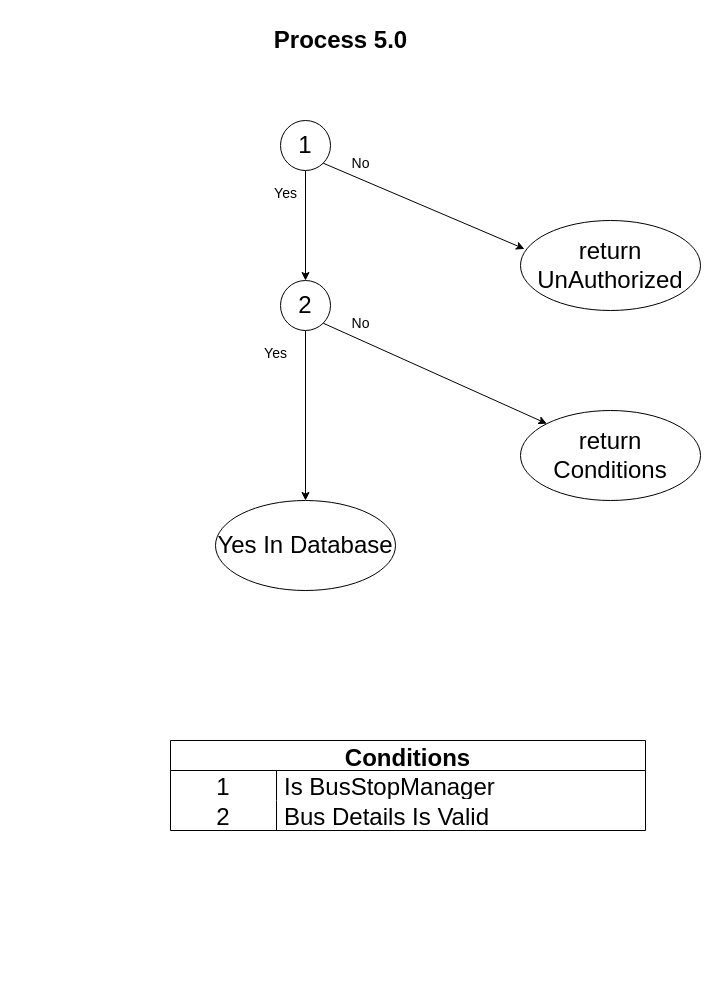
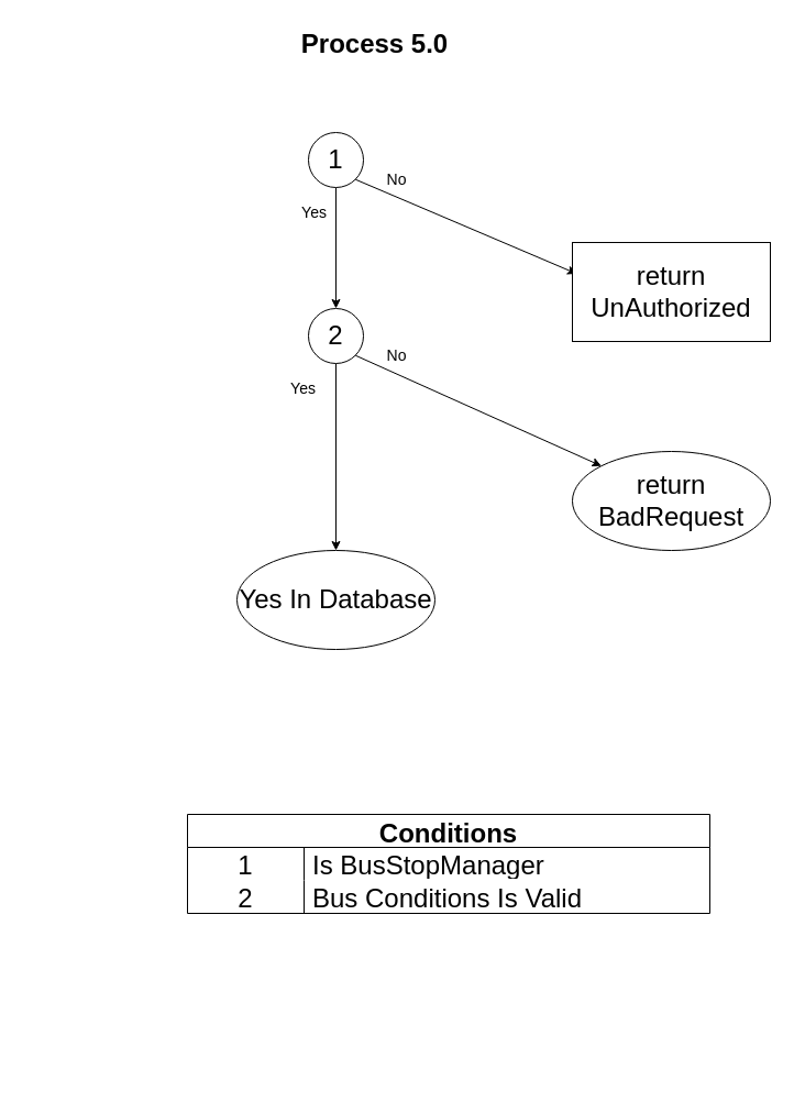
  <mxCell id="0" />
  <mxCell id="1" parent="0" />
  <mxCell id="2" value="Conditions" style="shape=table;startSize=30;container=1;collapsible=0;childLayout=tableLayout;fixedRows=1;rowLines=0;fontStyle=1;fontSize=24;" vertex="1" parent="1"><mxGeometry x="170" y="740" width="475" height="90" as="geometry" /></mxCell>
  <mxCell id="3" value="" style="shape=tableRow;horizontal=0;startSize=0;swimlaneHead=0;swimlaneBody=0;top=0;left=0;bottom=0;right=0;collapsible=0;dropTarget=0;fillColor=none;points=[[0,0.5],[1,0.5]];portConstraint=eastwest;fontSize=24;" vertex="1" parent="2"><mxGeometry y="30" width="475" height="30" as="geometry" /></mxCell>
  <mxCell id="4" value="1" style="shape=partialRectangle;html=1;whiteSpace=wrap;connectable=0;fillColor=none;top=0;left=0;bottom=0;right=0;overflow=hidden;pointerEvents=1;fontSize=24;" vertex="1" parent="3"><mxGeometry width="106" height="30" as="geometry"><mxRectangle width="106" height="30" as="alternateBounds" /></mxGeometry></mxCell>
  <mxCell id="5" value="Is BusStopManager" style="shape=partialRectangle;html=1;whiteSpace=wrap;connectable=0;fillColor=none;top=0;left=0;bottom=0;right=0;align=left;spacingLeft=6;overflow=hidden;fontSize=24;" vertex="1" parent="3"><mxGeometry x="106" width="369" height="30" as="geometry"><mxRectangle width="369" height="30" as="alternateBounds" /></mxGeometry></mxCell>
  <mxCell id="6" value="" style="shape=tableRow;horizontal=0;startSize=0;swimlaneHead=0;swimlaneBody=0;top=0;left=0;bottom=0;right=0;collapsible=0;dropTarget=0;fillColor=none;points=[[0,0.5],[1,0.5]];portConstraint=eastwest;fontSize=24;" vertex="1" parent="2"><mxGeometry y="60" width="475" height="30" as="geometry" /></mxCell>
  <mxCell id="7" value="2" style="shape=partialRectangle;html=1;whiteSpace=wrap;connectable=0;fillColor=none;top=0;left=0;bottom=0;right=0;overflow=hidden;fontSize=24;" vertex="1" parent="6"><mxGeometry width="106" height="30" as="geometry"><mxRectangle width="106" height="30" as="alternateBounds" /></mxGeometry></mxCell>
- <mxCell id="8" value="Bus Details Is Valid" style="shape=partialRectangle;html=1;whiteSpace=wrap;connectable=0;fillColor=none;top=0;left=0;bottom=0;right=0;align=left;spacingLeft=6;overflow=hidden;fontSize=24;" vertex="1" parent="6"><mxGeometry x="106" width="369" height="30" as="geometry"><mxRectangle width="369" height="30" as="alternateBounds" /></mxGeometry></mxCell>
+ <mxCell id="8" value="Bus Conditions Is Valid" style="shape=partialRectangle;html=1;whiteSpace=wrap;connectable=0;fillColor=none;top=0;left=0;bottom=0;right=0;align=left;spacingLeft=6;overflow=hidden;fontSize=24;" vertex="1" parent="6"><mxGeometry x="106" width="369" height="30" as="geometry"><mxRectangle width="369" height="30" as="alternateBounds" /></mxGeometry></mxCell>
  <mxCell id="9" value="&lt;font style=&quot;font-size: 24px;&quot;&gt;&lt;b&gt;Process 5.0&lt;/b&gt;&lt;/font&gt;" style="text;html=1;align=center;verticalAlign=middle;resizable=0;points=[];autosize=1;strokeColor=none;fillColor=none;" vertex="1" parent="1"><mxGeometry x="260" y="20" width="160" height="40" as="geometry" /></mxCell>
  <mxCell id="10" value="" style="shape=tableRow;horizontal=0;startSize=0;swimlaneHead=0;swimlaneBody=0;top=0;left=0;bottom=0;right=0;collapsible=0;dropTarget=0;fillColor=none;points=[[0,0.5],[1,0.5]];portConstraint=eastwest;fontSize=24;" vertex="1" parent="1"><mxGeometry x="20" y="950" width="475" height="30" as="geometry" /></mxCell>
  <mxCell id="11" style="edgeStyle=none;html=1;exitX=1;exitY=1;exitDx=0;exitDy=0;entryX=0.022;entryY=0.316;entryDx=0;entryDy=0;entryPerimeter=0;fontSize=24;" edge="1" parent="1" source="13" target="14"><mxGeometry relative="1" as="geometry" /></mxCell>
  <mxCell id="12" style="edgeStyle=none;html=1;exitX=0.5;exitY=1;exitDx=0;exitDy=0;entryX=0.5;entryY=0;entryDx=0;entryDy=0;fontSize=14;" edge="1" parent="1" source="13" target="19"><mxGeometry relative="1" as="geometry" /></mxCell>
  <mxCell id="13" value="1" style="ellipse;whiteSpace=wrap;html=1;fontSize=24;" vertex="1" parent="1"><mxGeometry x="280" y="120" width="50" height="50" as="geometry" /></mxCell>
- <mxCell id="14" value="return UnAuthorized" style="ellipse;whiteSpace=wrap;html=1;fontSize=24;" vertex="1" parent="1"><mxGeometry x="520" y="220" width="180" height="90" as="geometry" /></mxCell>
+ <mxCell id="14" value="return UnAuthorized" style="whiteSpace=wrap;html=1;fontSize=24;rounded=0;" vertex="1" parent="1"><mxGeometry x="520" y="220" width="180" height="90" as="geometry" /></mxCell>
  <mxCell id="15" value="&lt;font style=&quot;font-size: 14px;&quot;&gt;No&lt;/font&gt;" style="text;html=1;align=center;verticalAlign=middle;resizable=0;points=[];autosize=1;strokeColor=none;fillColor=none;fontSize=24;" vertex="1" parent="1"><mxGeometry x="340" y="140" width="40" height="40" as="geometry" /></mxCell>
- <mxCell id="16" value="return Conditions" style="ellipse;whiteSpace=wrap;html=1;fontSize=24;" vertex="1" parent="1"><mxGeometry x="520" y="410" width="180" height="90" as="geometry" /></mxCell>
+ <mxCell id="16" value="return BadRequest" style="ellipse;whiteSpace=wrap;html=1;fontSize=24;" vertex="1" parent="1"><mxGeometry x="520" y="410" width="180" height="90" as="geometry" /></mxCell>
  <mxCell id="17" style="edgeStyle=none;html=1;exitX=1;exitY=1;exitDx=0;exitDy=0;entryX=0;entryY=0;entryDx=0;entryDy=0;fontSize=14;" edge="1" parent="1" source="19" target="16"><mxGeometry relative="1" as="geometry" /></mxCell>
  <mxCell id="18" style="edgeStyle=none;html=1;exitX=0.5;exitY=1;exitDx=0;exitDy=0;entryX=0.5;entryY=0;entryDx=0;entryDy=0;fontSize=14;" edge="1" parent="1" source="19" target="23"><mxGeometry relative="1" as="geometry"><mxPoint x="305" y="400" as="targetPoint" /></mxGeometry></mxCell>
  <mxCell id="19" value="2" style="ellipse;whiteSpace=wrap;html=1;fontSize=24;" vertex="1" parent="1"><mxGeometry x="280" y="280" width="50" height="50" as="geometry" /></mxCell>
  <mxCell id="20" value="&lt;font style=&quot;font-size: 14px;&quot;&gt;Yes&lt;/font&gt;" style="text;html=1;align=center;verticalAlign=middle;resizable=0;points=[];autosize=1;strokeColor=none;fillColor=none;fontSize=24;" vertex="1" parent="1"><mxGeometry x="260" y="170" width="50" height="40" as="geometry" /></mxCell>
  <mxCell id="21" value="&lt;font style=&quot;font-size: 14px;&quot;&gt;No&lt;/font&gt;" style="text;html=1;align=center;verticalAlign=middle;resizable=0;points=[];autosize=1;strokeColor=none;fillColor=none;fontSize=24;" vertex="1" parent="1"><mxGeometry x="340" y="300" width="40" height="40" as="geometry" /></mxCell>
  <mxCell id="22" value="&lt;font style=&quot;font-size: 14px;&quot;&gt;Yes&lt;/font&gt;" style="text;html=1;align=center;verticalAlign=middle;resizable=0;points=[];autosize=1;strokeColor=none;fillColor=none;fontSize=24;" vertex="1" parent="1"><mxGeometry x="250" y="330" width="50" height="40" as="geometry" /></mxCell>
  <mxCell id="23" value="Yes In Database" style="ellipse;whiteSpace=wrap;html=1;fontSize=24;" vertex="1" parent="1"><mxGeometry x="215" y="500" width="180" height="90" as="geometry" /></mxCell>
